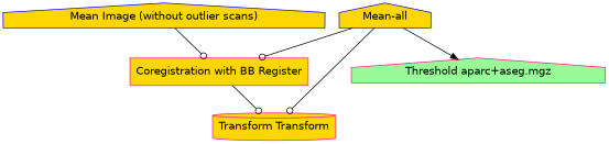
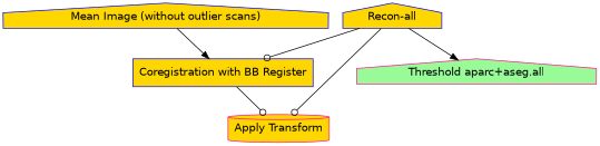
  digraph {
    fontname=helvetica
    node [color=deeppink fillcolor=gold fontname=helvetica shape=house style=filled]
    edge [arrowhead=odot]
    n1 [color=blue label="Mean Image (without outlier scans)"]
-   n2 [label="Coregistration with BB Register" shape=box]
-   n3 [label="Transform Transform" shape=cylinder]
-   n4 [color=blue label="Mean-all"]
-   n5 [fillcolor=palegreen label="Threshold aparc+aseg.mgz"]
-   n1 -> n2
+   n2 [color=blue label="Coregistration with BB Register" shape=box]
+   n3 [label="Apply Transform" shape=cylinder]
+   n4 [color=blue label="Recon-all"]
+   n5 [fillcolor=palegreen label="Threshold aparc+aseg.all"]
+   n1 -> n2 [arrowhead=normal]
    n2 -> n3
    n4 -> n2
    n4 -> n3
    n4 -> n5 [arrowhead=normal]
  }
